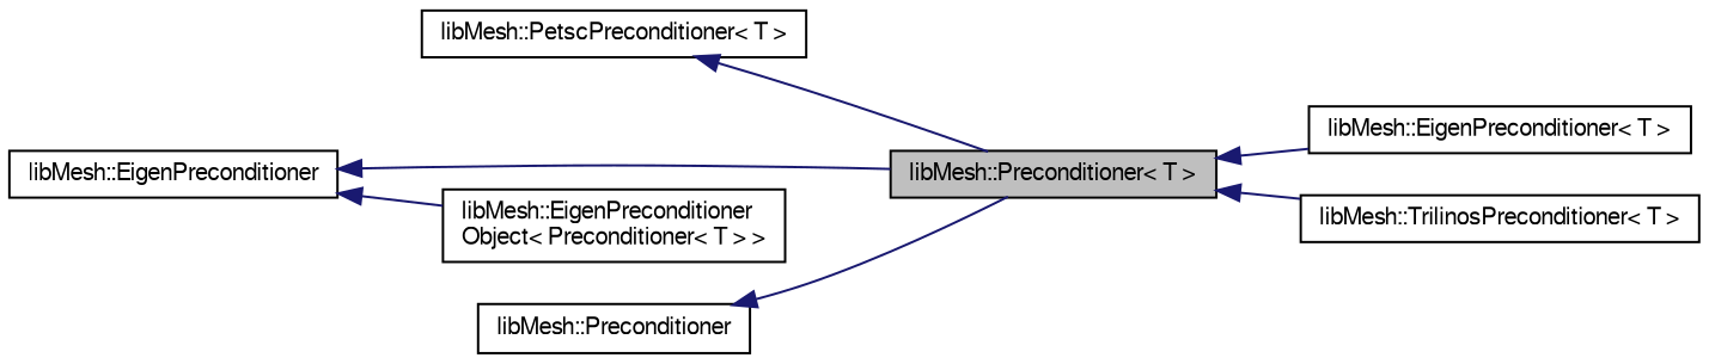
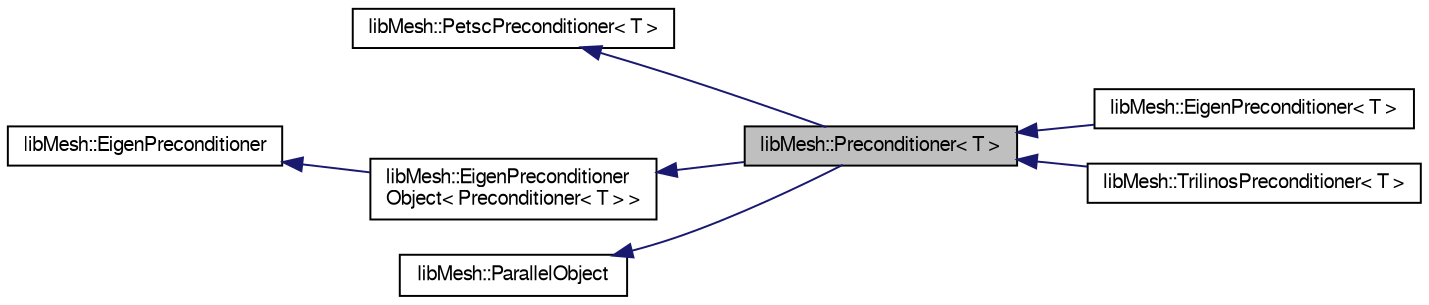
  digraph {
    rankdir=LR
    node [color=black fillcolor=white fontname=FreeSans fontsize=10 shape=record style=filled]
    edge [color=midnightblue dir=back fontname=FreeSans fontsize=10 labelfontname=FreeSans labelfontsize=10 style=solid]
    n1 [fillcolor=grey75 fontcolor=black height=0.2 label="libMesh::Preconditioner\< T \>" width=0.4]
    n2 [height=0.2 label="libMesh::EigenPreconditioner\< T \>" width=0.4]
    n3 [height=0.2 label="libMesh::TrilinosPreconditioner\< T \>" width=0.4]
    n4 [height=0.2 label="libMesh::PetscPreconditioner\< T \>" width=0.4]
    n5 [height=0.2 label="libMesh::EigenPreconditioner\lObject\< Preconditioner\< T \> \>" width=0.4]
    n6 [height=0.2 label="libMesh::EigenPreconditioner" width=0.4]
-   n7 [height=0.2 label="libMesh::Preconditioner" width=0.4]
+   n7 [height=0.2 label="libMesh::ParallelObject" width=0.4]
    n1 -> n2
    n1 -> n3
    n4 -> n1
-   n6 -> n1
+   n5 -> n1
    n6 -> n5
    n7 -> n1
  }
